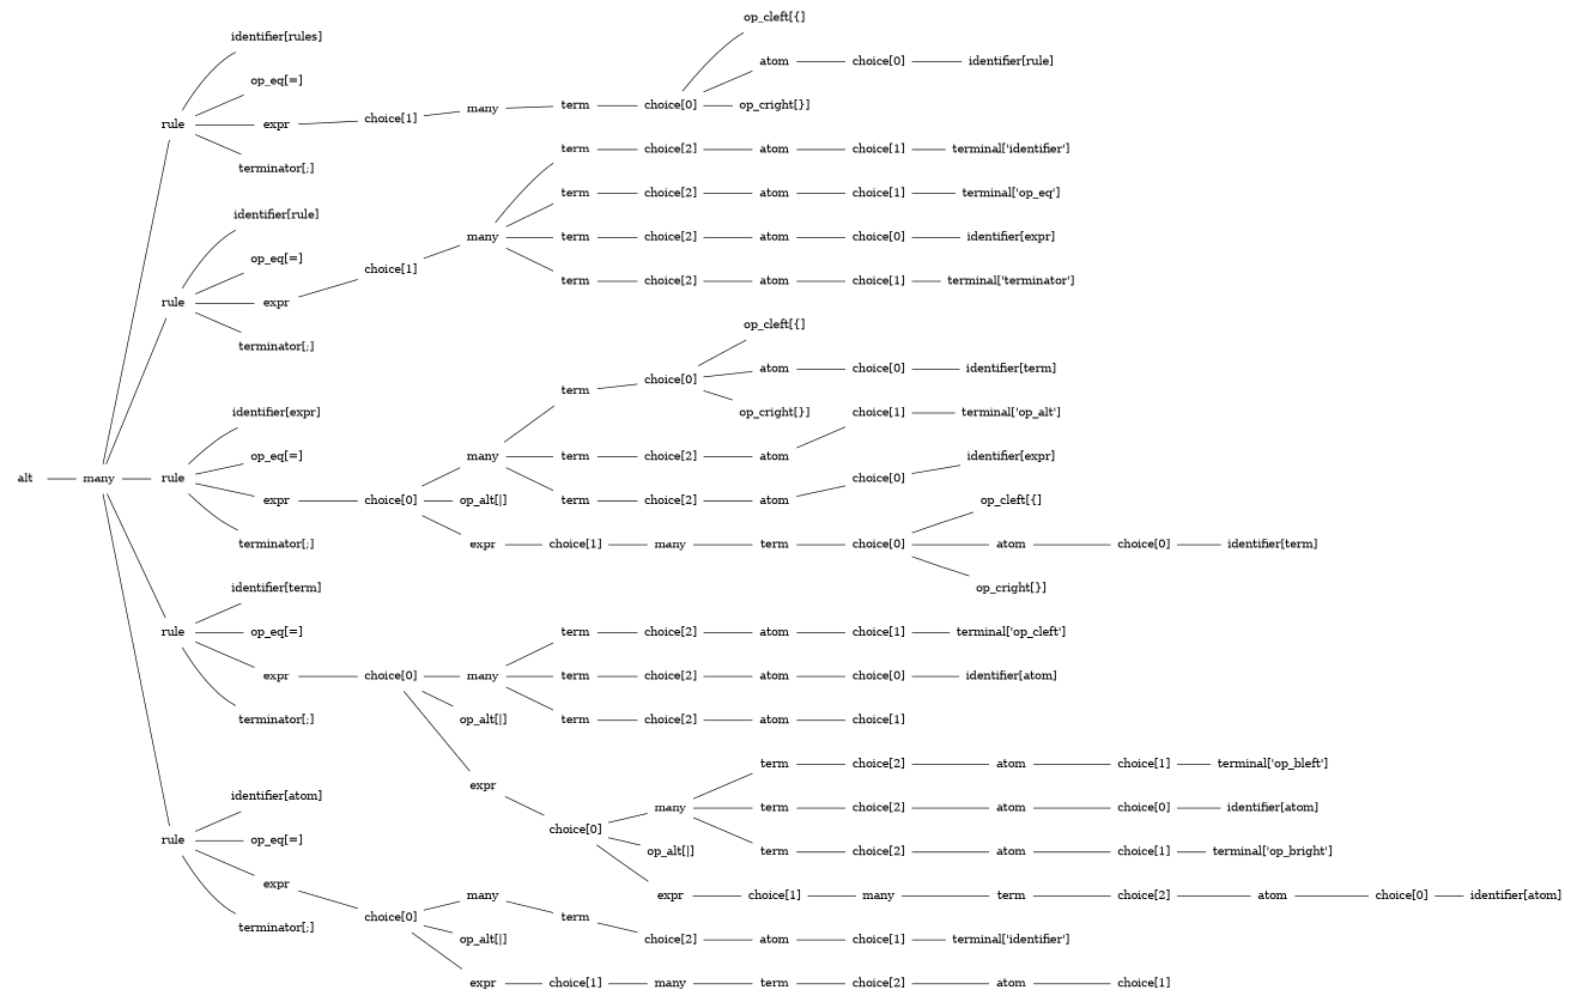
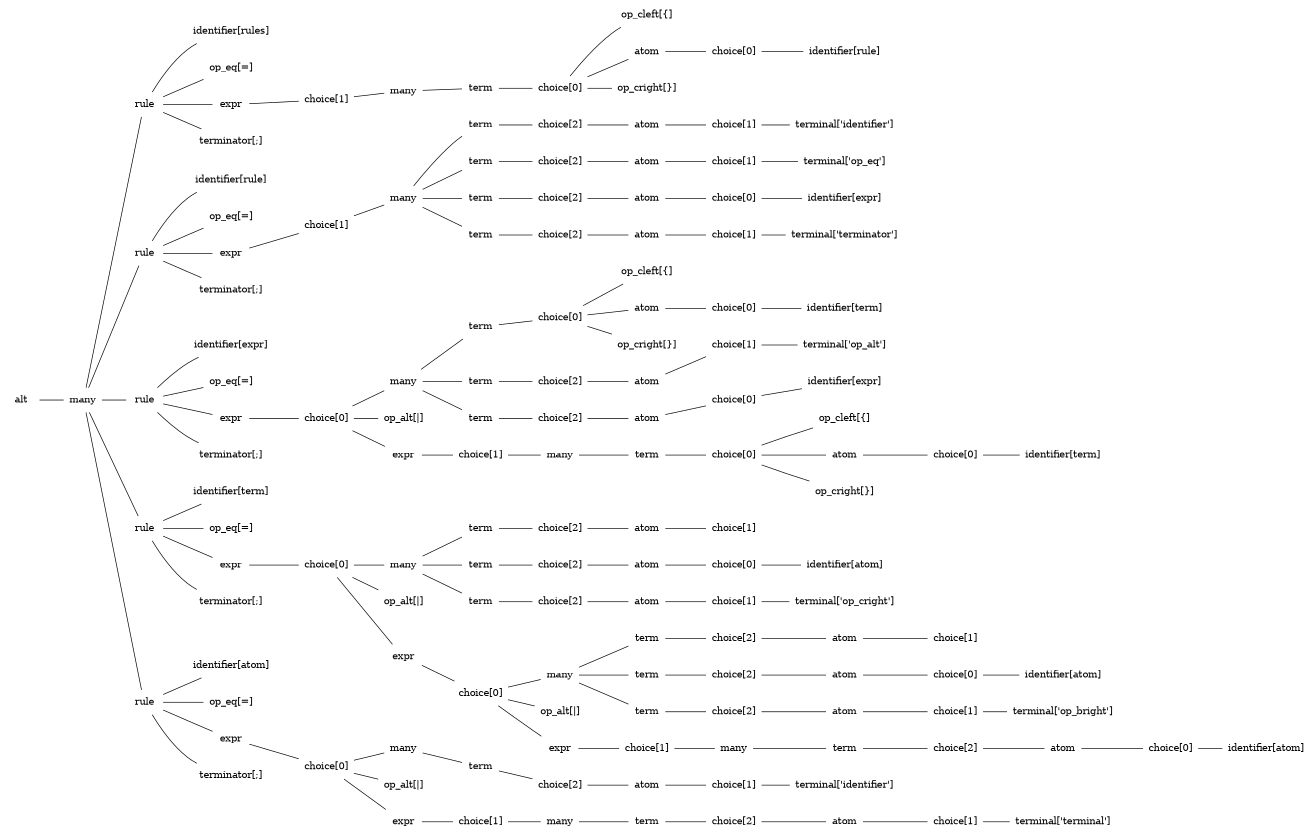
  digraph {
    ordering=out
    rankdir=LR
    node [shape=plaintext]
    edge [arrowhead=none]
    n1 [label=alt]
    n2 [label=many]
    n3 [label=rule]
    n4 [label=rule]
    n5 [label=rule]
    n6 [label=rule]
    n7 [label=rule]
    n8 [label="identifier[rules]"]
    n9 [label="op_eq[=]"]
    n10 [label=expr]
    n11 [label="terminator[;]"]
    n12 [label="identifier[rule]"]
    n13 [label="op_eq[=]"]
    n14 [label=expr]
    n15 [label="terminator[;]"]
    n16 [label="identifier[expr]"]
    n17 [label="op_eq[=]"]
    n18 [label=expr]
    n19 [label="terminator[;]"]
    n20 [label="identifier[term]"]
    n21 [label="op_eq[=]"]
    n22 [label=expr]
    n23 [label="terminator[;]"]
    n24 [label="identifier[atom]"]
    n25 [label="op_eq[=]"]
    n26 [label=expr]
    n27 [label="terminator[;]"]
    n28 [label="choice[1]"]
    n29 [label="choice[1]"]
    n30 [label="choice[0]"]
    n31 [label="choice[0]"]
    n32 [label="choice[0]"]
    n33 [label=many]
    n34 [label=term]
    n35 [label="choice[0]"]
    n36 [label="op_cleft[{]"]
    n37 [label=atom]
    n38 [label="op_cright[}]"]
    n39 [label="choice[0]"]
    n40 [label="identifier[rule]"]
    n41 [label=many]
    n42 [label=term]
    n43 [label=term]
    n44 [label=term]
    n45 [label=term]
    n46 [label="choice[2]"]
    n47 [label="choice[2]"]
    n48 [label="choice[2]"]
    n49 [label="choice[2]"]
    n50 [label=atom]
    n51 [label=atom]
    n52 [label=atom]
    n53 [label=atom]
    n54 [label="choice[1]"]
    n55 [label="terminal['identifier']"]
    n56 [label="choice[1]"]
    n57 [label="terminal['op_eq']"]
    n58 [label="choice[0]"]
    n59 [label="identifier[expr]"]
    n60 [label="choice[1]"]
    n61 [label="terminal['terminator']"]
    n62 [label=many]
    n63 [label="op_alt[|]"]
    n64 [label=expr]
    n65 [label=term]
    n66 [label=term]
    n67 [label=term]
    n68 [label="choice[1]"]
    n69 [label="choice[0]"]
    n70 [label="choice[2]"]
    n71 [label="choice[2]"]
    n72 [label=many]
    n73 [label="op_cleft[{]"]
    n74 [label=atom]
    n75 [label="op_cright[}]"]
    n76 [label=atom]
    n77 [label=atom]
    n78 [label="choice[0]"]
    n79 [label="identifier[term]"]
    n80 [label="choice[1]"]
    n81 [label="terminal['op_alt']"]
    n82 [label="choice[0]"]
    n83 [label="identifier[expr]"]
    n84 [label=term]
    n85 [label="choice[0]"]
    n86 [label="op_cleft[{]"]
    n87 [label=atom]
    n88 [label="op_cright[}]"]
    n89 [label="choice[0]"]
    n90 [label="identifier[term]"]
    n91 [label=many]
    n92 [label="op_alt[|]"]
    n93 [label=expr]
    n94 [label=term]
    n95 [label=term]
    n96 [label=term]
    n97 [label="choice[0]"]
    n98 [label="choice[2]"]
    n99 [label="choice[2]"]
    n100 [label="choice[2]"]
    n101 [label=many]
    n102 [label="op_alt[|]"]
    n103 [label=expr]
    n104 [label=atom]
    n105 [label=atom]
    n106 [label=atom]
    n107 [label="choice[1]"]
-   n108 [label="terminal['op_cleft']"]
    n109 [label="choice[0]"]
    n110 [label="identifier[atom]"]
    n111 [label="choice[1]"]
+   n112 [label="terminal['op_cright']"]
    n113 [label=term]
    n114 [label=term]
    n115 [label=term]
    n116 [label="choice[1]"]
    n117 [label="choice[2]"]
    n118 [label="choice[2]"]
    n119 [label="choice[2]"]
    n120 [label=many]
    n121 [label=atom]
    n122 [label=atom]
    n123 [label=atom]
    n124 [label="choice[1]"]
-   n125 [label="terminal['op_bleft']"]
    n126 [label="choice[0]"]
    n127 [label="identifier[atom]"]
    n128 [label="choice[1]"]
    n129 [label="terminal['op_bright']"]
    n130 [label=term]
    n131 [label="choice[2]"]
    n132 [label=atom]
    n133 [label="choice[0]"]
    n134 [label="identifier[atom]"]
    n135 [label=many]
    n136 [label="op_alt[|]"]
    n137 [label=expr]
    n138 [label=term]
    n139 [label="choice[1]"]
    n140 [label="choice[2]"]
    n141 [label=many]
    n142 [label=atom]
    n143 [label="choice[1]"]
    n144 [label="terminal['identifier']"]
    n145 [label=term]
    n146 [label="choice[2]"]
    n147 [label=atom]
    n148 [label="choice[1]"]
+   n149 [label="terminal['terminal']"]
    n1 -> n2
    n2 -> n3
    n2 -> n4
    n2 -> n5
    n2 -> n6
    n2 -> n7
    n3 -> n8
    n3 -> n9
    n3 -> n10
    n3 -> n11
    n4 -> n12
    n4 -> n13
    n4 -> n14
    n4 -> n15
    n5 -> n16
    n5 -> n17
    n5 -> n18
    n5 -> n19
    n6 -> n20
    n6 -> n21
    n6 -> n22
    n6 -> n23
    n7 -> n24
    n7 -> n25
    n7 -> n26
    n7 -> n27
    n10 -> n28
    n14 -> n29
    n18 -> n30
    n22 -> n31
    n26 -> n32
    n28 -> n33
    n29 -> n41
    n30 -> n62
    n30 -> n63
    n30 -> n64
    n31 -> n91
    n31 -> n92
    n31 -> n93
    n32 -> n135
    n32 -> n136
    n32 -> n137
    n33 -> n34
    n34 -> n35
    n35 -> n36
    n35 -> n37
    n35 -> n38
    n37 -> n39
    n39 -> n40
    n41 -> n42
    n41 -> n43
    n41 -> n44
    n41 -> n45
    n42 -> n46
    n43 -> n47
    n44 -> n48
    n45 -> n49
    n46 -> n50
    n47 -> n51
    n48 -> n52
    n49 -> n53
    n50 -> n54
    n51 -> n56
    n52 -> n58
    n53 -> n60
    n54 -> n55
    n56 -> n57
    n58 -> n59
    n60 -> n61
    n62 -> n65
    n62 -> n66
    n62 -> n67
    n64 -> n68
    n65 -> n69
    n66 -> n70
    n67 -> n71
    n68 -> n72
    n69 -> n73
    n69 -> n74
    n69 -> n75
    n70 -> n76
    n71 -> n77
    n72 -> n84
    n74 -> n78
    n76 -> n80
    n77 -> n82
    n78 -> n79
    n80 -> n81
    n82 -> n83
    n84 -> n85
    n85 -> n86
    n85 -> n87
    n85 -> n88
    n87 -> n89
    n89 -> n90
    n91 -> n94
    n91 -> n95
    n91 -> n96
    n93 -> n97
    n94 -> n98
    n95 -> n99
    n96 -> n100
    n97 -> n101
    n97 -> n102
    n97 -> n103
    n98 -> n104
    n99 -> n105
    n100 -> n106
    n101 -> n113
    n101 -> n114
    n101 -> n115
    n103 -> n116
    n104 -> n107
    n105 -> n109
    n106 -> n111
-   n107 -> n108
    n109 -> n110
+   n111 -> n112
    n113 -> n117
    n114 -> n118
    n115 -> n119
    n116 -> n120
    n117 -> n121
    n118 -> n122
    n119 -> n123
    n120 -> n130
    n121 -> n124
    n122 -> n126
    n123 -> n128
-   n124 -> n125
    n126 -> n127
    n128 -> n129
    n130 -> n131
    n131 -> n132
    n132 -> n133
    n133 -> n134
    n135 -> n138
    n137 -> n139
    n138 -> n140
    n139 -> n141
    n140 -> n142
    n141 -> n145
    n142 -> n143
    n143 -> n144
    n145 -> n146
    n146 -> n147
    n147 -> n148
+   n148 -> n149
  }
